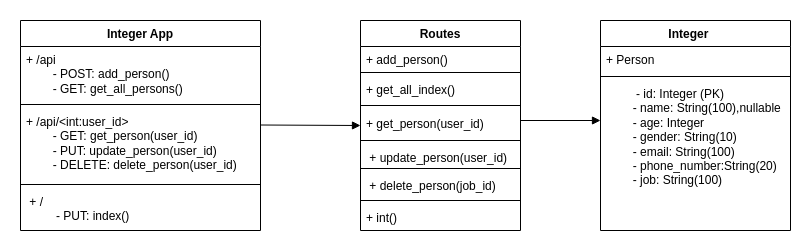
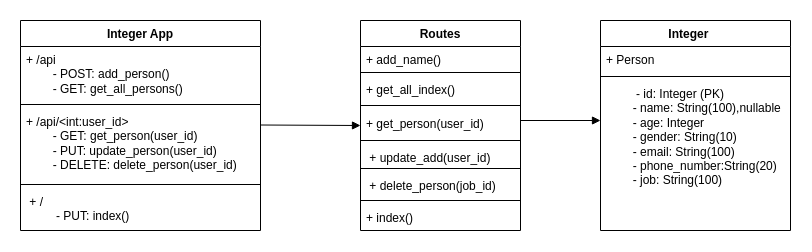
  <mxCell id="0" />
  <mxCell id="1" parent="0" />
  <mxCell id="2" value="&amp;nbsp;Integer App&amp;nbsp;" style="swimlane;fontStyle=1;align=center;verticalAlign=top;childLayout=stackLayout;horizontal=1;startSize=26;horizontalStack=0;resizeParent=1;resizeParentMax=0;resizeLast=0;collapsible=1;marginBottom=0;whiteSpace=wrap;html=1;" vertex="1" parent="1"><mxGeometry x="20" y="20" width="240" height="210" as="geometry" /></mxCell>
  <mxCell id="3" value="&lt;div&gt;+ /api&lt;/div&gt;&lt;div&gt;&lt;span style=&quot;background-color: initial;&quot;&gt;&lt;span style=&quot;white-space: pre;&quot;&gt;&#09;&lt;/span&gt;- POST: add_person()&amp;nbsp;&lt;/span&gt;&lt;/div&gt;&lt;div&gt;&lt;span style=&quot;background-color: initial;&quot;&gt;&lt;span style=&quot;white-space: pre;&quot;&gt;&#09;&lt;/span&gt;- GET: get_all_persons()&amp;nbsp;&lt;/span&gt;&lt;/div&gt;" style="text;strokeColor=none;fillColor=none;align=left;verticalAlign=top;spacingLeft=4;spacingRight=4;overflow=hidden;rotatable=0;points=[[0,0.5],[1,0.5]];portConstraint=eastwest;whiteSpace=wrap;html=1;" vertex="1" parent="2"><mxGeometry y="26" width="240" height="54" as="geometry" /></mxCell>
  <mxCell id="4" value="" style="line;strokeWidth=1;fillColor=none;align=left;verticalAlign=middle;spacingTop=-1;spacingLeft=3;spacingRight=3;rotatable=0;labelPosition=right;points=[];portConstraint=eastwest;strokeColor=inherit;" vertex="1" parent="2"><mxGeometry y="80" width="240" height="8" as="geometry" /></mxCell>
  <mxCell id="5" value="&lt;div&gt;+ /api/&amp;lt;int:user_id&amp;gt;&amp;nbsp; &amp;nbsp; &amp;nbsp; &amp;nbsp; &amp;nbsp;&amp;nbsp;&lt;/div&gt;&lt;div&gt;&lt;span style=&quot;background-color: initial;&quot;&gt;&lt;span style=&quot;white-space: pre;&quot;&gt;&#09;&lt;/span&gt;- GET: get_person(user_id)&amp;nbsp;&amp;nbsp;&lt;/span&gt;&lt;/div&gt;&lt;div&gt;&lt;span style=&quot;background-color: initial;&quot;&gt;&lt;span style=&quot;white-space: pre;&quot;&gt;&#09;&lt;/span&gt;- PUT: update_person(user_id)&lt;/span&gt;&lt;/div&gt;&lt;div&gt;&lt;span style=&quot;background-color: initial;&quot;&gt;&lt;span style=&quot;white-space: pre;&quot;&gt;&#09;&lt;/span&gt;- DELETE: delete_person(user_id)&lt;/span&gt;&lt;/div&gt;" style="text;strokeColor=none;fillColor=none;align=left;verticalAlign=top;spacingLeft=4;spacingRight=4;overflow=hidden;rotatable=0;points=[[0,0.5],[1,0.5]];portConstraint=eastwest;whiteSpace=wrap;html=1;" vertex="1" parent="2"><mxGeometry y="88" width="240" height="72" as="geometry" /></mxCell>
  <mxCell id="6" value="" style="line;strokeWidth=1;fillColor=none;align=left;verticalAlign=middle;spacingTop=-1;spacingLeft=3;spacingRight=3;rotatable=0;labelPosition=right;points=[];portConstraint=eastwest;strokeColor=inherit;" vertex="1" parent="2"><mxGeometry y="160" width="240" height="8" as="geometry" /></mxCell>
  <mxCell id="7" value="&lt;div&gt;&amp;nbsp;+ /&amp;nbsp; &amp;nbsp; &amp;nbsp; &amp;nbsp; &amp;nbsp; &amp;nbsp; &amp;nbsp; &amp;nbsp; &amp;nbsp; &amp;nbsp; &amp;nbsp; &amp;nbsp; &amp;nbsp;&lt;/div&gt;&lt;div&gt;&lt;span style=&quot;background-color: initial;&quot;&gt;&lt;span style=&quot;white-space: pre;&quot;&gt;&#09;&lt;/span&gt;&amp;nbsp;- PUT: index()&amp;nbsp; &amp;nbsp;&amp;nbsp;&lt;/span&gt;&lt;/div&gt;" style="text;strokeColor=none;fillColor=none;align=left;verticalAlign=top;spacingLeft=4;spacingRight=4;overflow=hidden;rotatable=0;points=[[0,0.5],[1,0.5]];portConstraint=eastwest;whiteSpace=wrap;html=1;" vertex="1" parent="2"><mxGeometry y="168" width="240" height="42" as="geometry" /></mxCell>
  <mxCell id="8" value="" style="html=1;verticalAlign=bottom;endArrow=block;curved=0;rounded=0;" edge="1" parent="1"><mxGeometry width="80" relative="1" as="geometry"><mxPoint x="260" y="124.5" as="sourcePoint" /><mxPoint x="360" y="125" as="targetPoint" /></mxGeometry></mxCell>
  <mxCell id="9" value="Routes" style="swimlane;fontStyle=1;align=center;verticalAlign=top;childLayout=stackLayout;horizontal=1;startSize=26;horizontalStack=0;resizeParent=1;resizeParentMax=0;resizeLast=0;collapsible=1;marginBottom=0;whiteSpace=wrap;html=1;" vertex="1" parent="1"><mxGeometry x="360" y="20" width="160" height="210" as="geometry" /></mxCell>
- <mxCell id="10" value="+ add_person()&amp;nbsp; &amp;nbsp;&amp;nbsp;" style="text;strokeColor=none;fillColor=none;align=left;verticalAlign=top;spacingLeft=4;spacingRight=4;overflow=hidden;rotatable=0;points=[[0,0.5],[1,0.5]];portConstraint=eastwest;whiteSpace=wrap;html=1;" vertex="1" parent="9"><mxGeometry y="26" width="160" height="22" as="geometry" /></mxCell>
+ <mxCell id="10" value="+ add_name()&amp;nbsp; &amp;nbsp;&amp;nbsp;" style="text;strokeColor=none;fillColor=none;align=left;verticalAlign=top;spacingLeft=4;spacingRight=4;overflow=hidden;rotatable=0;points=[[0,0.5],[1,0.5]];portConstraint=eastwest;whiteSpace=wrap;html=1;" vertex="1" parent="9"><mxGeometry y="26" width="160" height="22" as="geometry" /></mxCell>
  <mxCell id="11" value="" style="line;strokeWidth=1;fillColor=none;align=left;verticalAlign=middle;spacingTop=-1;spacingLeft=3;spacingRight=3;rotatable=0;labelPosition=right;points=[];portConstraint=eastwest;strokeColor=inherit;" vertex="1" parent="9"><mxGeometry y="48" width="160" height="8" as="geometry" /></mxCell>
  <mxCell id="12" value="+ get_all_index()&amp;nbsp; &amp;nbsp;" style="text;strokeColor=none;fillColor=none;align=left;verticalAlign=top;spacingLeft=4;spacingRight=4;overflow=hidden;rotatable=0;points=[[0,0.5],[1,0.5]];portConstraint=eastwest;whiteSpace=wrap;html=1;" vertex="1" parent="9"><mxGeometry y="56" width="160" height="24" as="geometry" /></mxCell>
  <mxCell id="13" value="" style="line;strokeWidth=1;fillColor=none;align=left;verticalAlign=middle;spacingTop=-1;spacingLeft=3;spacingRight=3;rotatable=0;labelPosition=right;points=[];portConstraint=eastwest;strokeColor=inherit;" vertex="1" parent="9"><mxGeometry y="80" width="160" height="10" as="geometry" /></mxCell>
  <mxCell id="14" value="+ get_person(user_id)&amp;nbsp;" style="text;strokeColor=none;fillColor=none;align=left;verticalAlign=top;spacingLeft=4;spacingRight=4;overflow=hidden;rotatable=0;points=[[0,0.5],[1,0.5]];portConstraint=eastwest;whiteSpace=wrap;html=1;" vertex="1" parent="9"><mxGeometry y="90" width="160" height="26" as="geometry" /></mxCell>
  <mxCell id="15" value="" style="line;strokeWidth=1;fillColor=none;align=left;verticalAlign=middle;spacingTop=-1;spacingLeft=3;spacingRight=3;rotatable=0;labelPosition=right;points=[];portConstraint=eastwest;strokeColor=inherit;" vertex="1" parent="9"><mxGeometry y="116" width="160" height="8" as="geometry" /></mxCell>
- <mxCell id="16" value="&amp;nbsp;+ update_person(user_id)&amp;nbsp;&amp;nbsp;" style="text;strokeColor=none;fillColor=none;align=left;verticalAlign=top;spacingLeft=4;spacingRight=4;overflow=hidden;rotatable=0;points=[[0,0.5],[1,0.5]];portConstraint=eastwest;whiteSpace=wrap;html=1;" vertex="1" parent="9"><mxGeometry y="124" width="160" height="20" as="geometry" /></mxCell>
+ <mxCell id="16" value="&amp;nbsp;+ update_add(user_id)&amp;nbsp;&amp;nbsp;" style="text;strokeColor=none;fillColor=none;align=left;verticalAlign=top;spacingLeft=4;spacingRight=4;overflow=hidden;rotatable=0;points=[[0,0.5],[1,0.5]];portConstraint=eastwest;whiteSpace=wrap;html=1;" vertex="1" parent="9"><mxGeometry y="124" width="160" height="20" as="geometry" /></mxCell>
  <mxCell id="17" value="" style="line;strokeWidth=1;fillColor=none;align=left;verticalAlign=middle;spacingTop=-1;spacingLeft=3;spacingRight=3;rotatable=0;labelPosition=right;points=[];portConstraint=eastwest;strokeColor=inherit;" vertex="1" parent="9"><mxGeometry y="144" width="160" height="8" as="geometry" /></mxCell>
  <mxCell id="18" value="&amp;nbsp;+ delete_person(job_id)" style="text;strokeColor=none;fillColor=none;align=left;verticalAlign=top;spacingLeft=4;spacingRight=4;overflow=hidden;rotatable=0;points=[[0,0.5],[1,0.5]];portConstraint=eastwest;whiteSpace=wrap;html=1;" vertex="1" parent="9"><mxGeometry y="152" width="160" height="24" as="geometry" /></mxCell>
  <mxCell id="19" value="" style="line;strokeWidth=1;fillColor=none;align=left;verticalAlign=middle;spacingTop=-1;spacingLeft=3;spacingRight=3;rotatable=0;labelPosition=right;points=[];portConstraint=eastwest;strokeColor=inherit;" vertex="1" parent="9"><mxGeometry y="176" width="160" height="8" as="geometry" /></mxCell>
- <mxCell id="20" value="+ int()&amp;nbsp; &amp;nbsp; &amp;nbsp; &amp;nbsp; &amp;nbsp; &amp;nbsp; &amp;nbsp;&amp;nbsp;" style="text;strokeColor=none;fillColor=none;align=left;verticalAlign=top;spacingLeft=4;spacingRight=4;overflow=hidden;rotatable=0;points=[[0,0.5],[1,0.5]];portConstraint=eastwest;whiteSpace=wrap;html=1;" vertex="1" parent="9"><mxGeometry y="184" width="160" height="26" as="geometry" /></mxCell>
+ <mxCell id="20" value="+ index()&amp;nbsp; &amp;nbsp; &amp;nbsp; &amp;nbsp; &amp;nbsp; &amp;nbsp; &amp;nbsp;&amp;nbsp;" style="text;strokeColor=none;fillColor=none;align=left;verticalAlign=top;spacingLeft=4;spacingRight=4;overflow=hidden;rotatable=0;points=[[0,0.5],[1,0.5]];portConstraint=eastwest;whiteSpace=wrap;html=1;" vertex="1" parent="9"><mxGeometry y="184" width="160" height="26" as="geometry" /></mxCell>
  <mxCell id="21" value="&amp;nbsp;Integer&amp;nbsp; &amp;nbsp; &amp;nbsp;" style="swimlane;fontStyle=1;align=center;verticalAlign=top;childLayout=stackLayout;horizontal=1;startSize=26;horizontalStack=0;resizeParent=1;resizeParentMax=0;resizeLast=0;collapsible=1;marginBottom=0;whiteSpace=wrap;html=1;" vertex="1" parent="1"><mxGeometry x="600" y="20" width="190" height="210" as="geometry" /></mxCell>
  <mxCell id="22" value="+ Person&amp;nbsp; &amp;nbsp;&amp;nbsp;" style="text;strokeColor=none;fillColor=none;align=left;verticalAlign=top;spacingLeft=4;spacingRight=4;overflow=hidden;rotatable=0;points=[[0,0.5],[1,0.5]];portConstraint=eastwest;whiteSpace=wrap;html=1;" vertex="1" parent="21"><mxGeometry y="26" width="190" height="26" as="geometry" /></mxCell>
  <mxCell id="23" value="" style="line;strokeWidth=1;fillColor=none;align=left;verticalAlign=middle;spacingTop=-1;spacingLeft=3;spacingRight=3;rotatable=0;labelPosition=right;points=[];portConstraint=eastwest;strokeColor=inherit;" vertex="1" parent="21"><mxGeometry y="52" width="190" height="8" as="geometry" /></mxCell>
  <mxCell id="24" value="&lt;div&gt;&lt;span style=&quot;white-space: pre;&quot;&gt;&#09;&lt;/span&gt;&amp;nbsp;- id: Integer (PK)&amp;nbsp; &amp;nbsp; &amp;nbsp; &amp;nbsp; &amp;nbsp;&lt;/div&gt;&lt;div&gt;&lt;span style=&quot;background-color: initial;&quot;&gt;&amp;nbsp;&lt;span style=&quot;white-space: pre;&quot;&gt;&#09;&lt;/span&gt;- name: String(100),nullable&lt;/span&gt;&lt;/div&gt;&lt;div&gt;&lt;span style=&quot;background-color: initial;&quot;&gt;&lt;span style=&quot;white-space: pre;&quot;&gt;&#09;&lt;/span&gt;- age: Integer&amp;nbsp; &amp;nbsp; &amp;nbsp; &amp;nbsp; &amp;nbsp; &amp;nbsp; &amp;nbsp;&lt;/span&gt;&lt;/div&gt;&lt;div&gt;&lt;span style=&quot;background-color: initial;&quot;&gt;&lt;span style=&quot;white-space: pre;&quot;&gt;&#09;&lt;/span&gt;- gender: String(10)&amp;nbsp; &amp;nbsp;&lt;/span&gt;&lt;/div&gt;&lt;div&gt;&lt;span style=&quot;background-color: initial;&quot;&gt;&lt;span style=&quot;white-space: pre;&quot;&gt;&#09;&lt;/span&gt;- email: String(100)&amp;nbsp; &amp;nbsp; &amp;nbsp;&lt;/span&gt;&lt;/div&gt;&lt;div&gt;&lt;span style=&quot;background-color: initial;&quot;&gt;&lt;span style=&quot;white-space: pre;&quot;&gt;&#09;&lt;/span&gt;- phone_number:String(20)&amp;nbsp;&amp;nbsp;&lt;/span&gt;&lt;/div&gt;&lt;div&gt;&lt;span style=&quot;background-color: initial;&quot;&gt;&lt;span style=&quot;white-space: pre;&quot;&gt;&#09;&lt;/span&gt;- job: String(100)&amp;nbsp; &amp;nbsp; &amp;nbsp; &amp;nbsp; &amp;nbsp;&lt;/span&gt;&lt;/div&gt;" style="text;strokeColor=none;fillColor=none;align=left;verticalAlign=top;spacingLeft=4;spacingRight=4;overflow=hidden;rotatable=0;points=[[0,0.5],[1,0.5]];portConstraint=eastwest;whiteSpace=wrap;html=1;" vertex="1" parent="21"><mxGeometry y="60" width="190" height="150" as="geometry" /></mxCell>
  <mxCell id="25" value="" style="html=1;verticalAlign=bottom;endArrow=block;curved=0;rounded=0;" edge="1" parent="1"><mxGeometry width="80" relative="1" as="geometry"><mxPoint x="520" y="120" as="sourcePoint" /><mxPoint x="600" y="120" as="targetPoint" /></mxGeometry></mxCell>
